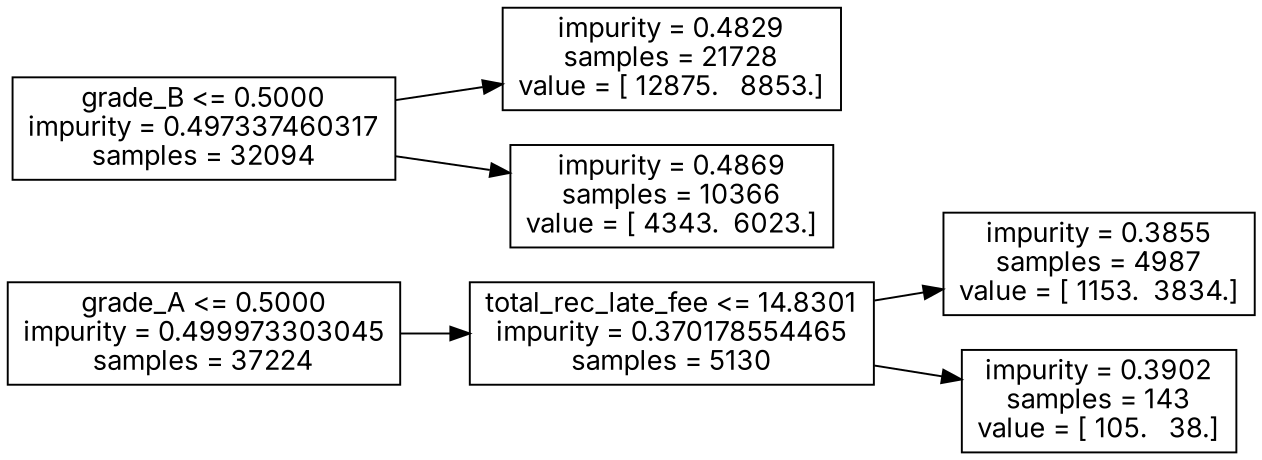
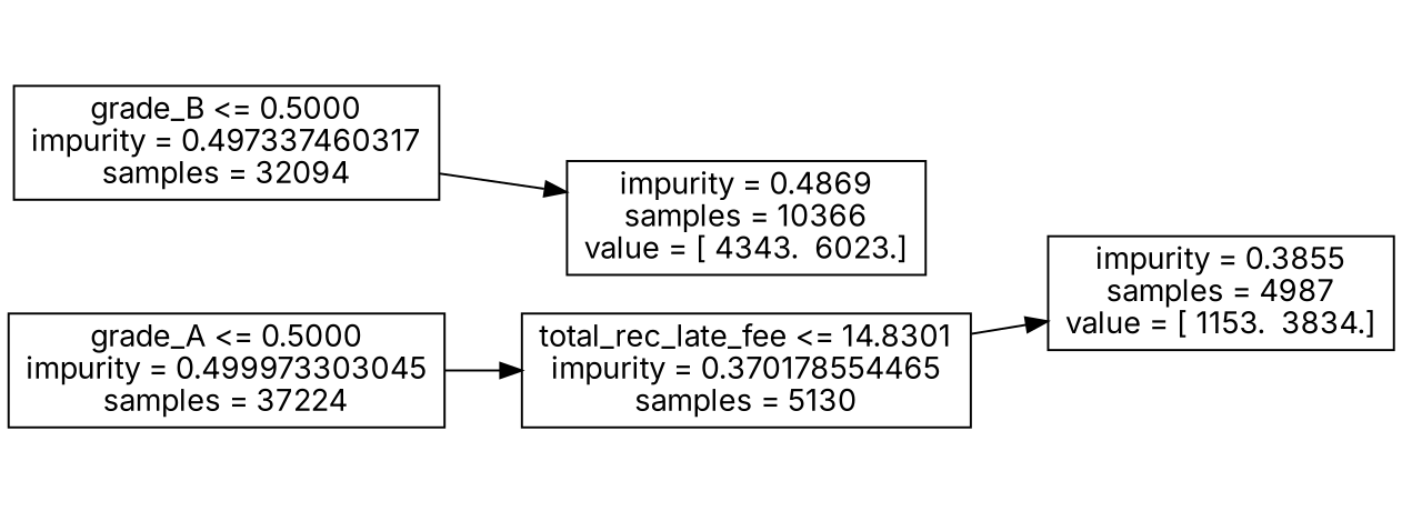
  digraph {
    fontname=Inter
    rankdir=LR
    node [fontname=Inter shape=box]
    edge [fontname=Inter]
    n1 [label="grade_A <= 0.5000\nimpurity = 0.499973303045\nsamples = 37224"]
    n2 [label="total_rec_late_fee <= 14.8301\nimpurity = 0.370178554465\nsamples = 5130"]
    n3 [label="grade_B <= 0.5000\nimpurity = 0.497337460317\nsamples = 32094"]
-   n4 [label="impurity = 0.4829\nsamples = 21728\nvalue = [ 12875.   8853.]"]
    n5 [label="impurity = 0.4869\nsamples = 10366\nvalue = [ 4343.  6023.]"]
    n6 [label="impurity = 0.3855\nsamples = 4987\nvalue = [ 1153.  3834.]"]
-   n7 [label="impurity = 0.3902\nsamples = 143\nvalue = [ 105.   38.]"]
    n1 -> n2
    n2 -> n6
-   n2 -> n7
-   n3 -> n4
    n3 -> n5
  }
